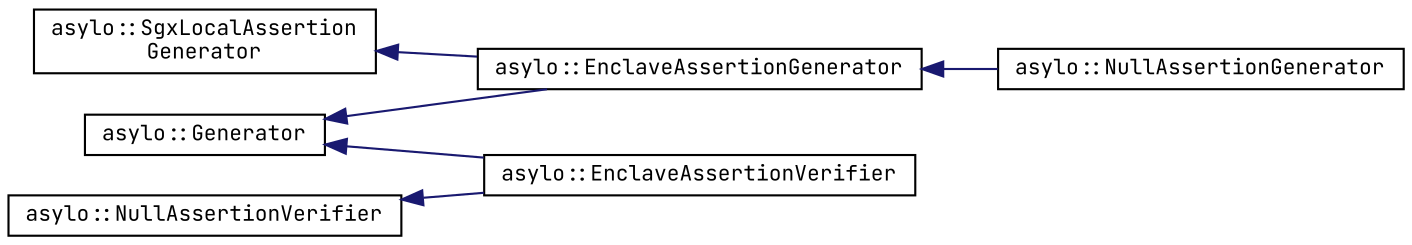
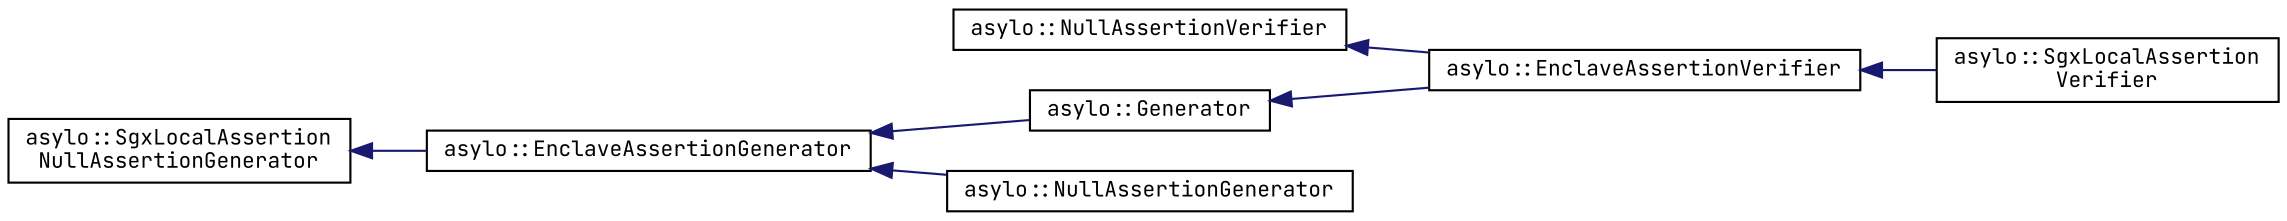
  digraph {
    fontname="JetBrains Mono"
    rankdir=LR
    node [color=black fillcolor=white fontname="JetBrains Mono" fontsize=10 shape=record style=filled]
    edge [color=midnightblue dir=back fontname="JetBrains Mono" fontsize=10 labelfontname=Helvetica labelfontsize=10 style=solid]
    n1 [height=0.2 label="asylo::Generator" width=0.4]
    n2 [height=0.2 label="asylo::EnclaveAssertionGenerator" width=0.4]
    n3 [height=0.2 label="asylo::EnclaveAssertionVerifier" width=0.4]
    n4 [height=0.2 label="asylo::NullAssertionGenerator" width=0.4]
-   n6 [height=0.2 label="asylo::SgxLocalAssertion\lGenerator" width=0.4]
+   n5 [height=0.2 label="asylo::SgxLocalAssertion\lVerifier" width=0.4]
+   n6 [height=0.2 label="asylo::SgxLocalAssertion\lNullAssertionGenerator" width=0.4]
    n7 [height=0.2 label="asylo::NullAssertionVerifier" width=0.4]
-   n1 -> n2
+   n2 -> n1
    n1 -> n3
    n2 -> n4
+   n3 -> n5
    n6 -> n2
    n7 -> n3
  }
